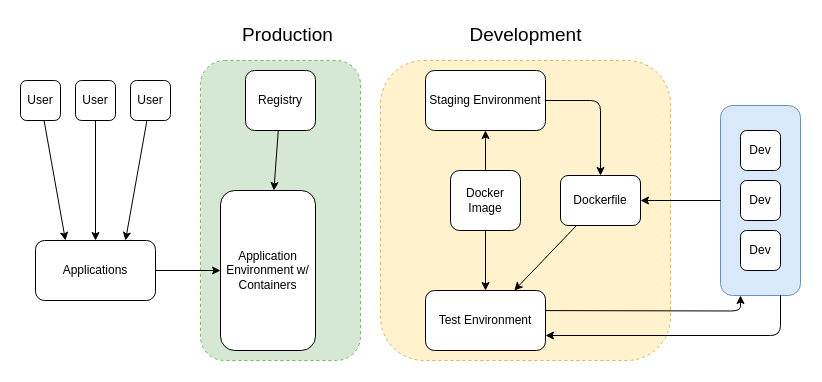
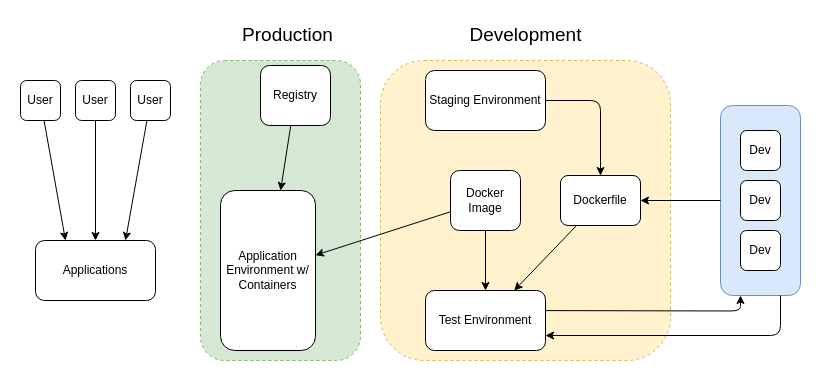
  <mxCell id="0" />
  <mxCell id="1" parent="0" />
  <mxCell id="2" value="" style="whiteSpace=wrap;html=1;rounded=1;fontSize=19;dashed=1;fillColor=#d5e8d4;strokeColor=#82b366;" vertex="1" parent="1"><mxGeometry x="200" y="60" width="160" height="300" as="geometry" /></mxCell>
  <mxCell id="3" value="" style="whiteSpace=wrap;html=1;rounded=1;fontSize=19;dashed=1;fillColor=#fff2cc;strokeColor=#d6b656;" vertex="1" parent="1"><mxGeometry x="380" y="60" width="290" height="300" as="geometry" /></mxCell>
- <mxCell id="4" style="edgeStyle=none;html=1;entryX=0;entryY=0.5;entryDx=0;entryDy=0;" edge="1" parent="1" source="5" target="6"><mxGeometry relative="1" as="geometry" /></mxCell>
  <mxCell id="5" value="Applications" style="rounded=1;whiteSpace=wrap;html=1;" vertex="1" parent="1"><mxGeometry x="35" y="240" width="120" height="60" as="geometry" /></mxCell>
  <mxCell id="6" value="Application Environment w/ Containers" style="rounded=1;whiteSpace=wrap;html=1;" vertex="1" parent="1"><mxGeometry x="220" y="190" width="95" height="160" as="geometry" /></mxCell>
  <mxCell id="7" style="edgeStyle=orthogonalEdgeStyle;html=1;entryX=0.25;entryY=1;entryDx=0;entryDy=0;fontSize=19;" edge="1" parent="1" target="26"><mxGeometry relative="1" as="geometry"><mxPoint x="500" y="310" as="sourcePoint" /></mxGeometry></mxCell>
  <mxCell id="8" value="Test Environment" style="rounded=1;whiteSpace=wrap;html=1;" vertex="1" parent="1"><mxGeometry x="425" y="290" width="120" height="60" as="geometry" /></mxCell>
  <mxCell id="9" style="edgeStyle=orthogonalEdgeStyle;html=1;fontSize=19;" edge="1" parent="1" source="10" target="12"><mxGeometry relative="1" as="geometry" /></mxCell>
  <mxCell id="10" value="Staging Environment&lt;br&gt;" style="rounded=1;whiteSpace=wrap;html=1;" vertex="1" parent="1"><mxGeometry x="425" y="70" width="120" height="60" as="geometry" /></mxCell>
  <mxCell id="11" style="edgeStyle=none;html=1;fontSize=19;" edge="1" parent="1" source="12" target="8"><mxGeometry relative="1" as="geometry" /></mxCell>
  <mxCell id="12" value="Dockerfile" style="rounded=1;whiteSpace=wrap;html=1;" vertex="1" parent="1"><mxGeometry x="560" y="175" width="80" height="50" as="geometry" /></mxCell>
- <mxCell id="13" style="edgeStyle=none;html=1;fontSize=19;" edge="1" parent="1" source="15" target="10"><mxGeometry relative="1" as="geometry" /></mxCell>
+ <mxCell id="13" style="edgeStyle=none;html=1;fontSize=19;" edge="1" parent="1" source="15" target="6"><mxGeometry relative="1" as="geometry" /></mxCell>
  <mxCell id="14" style="edgeStyle=none;html=1;fontSize=19;" edge="1" parent="1" source="15" target="8"><mxGeometry relative="1" as="geometry" /></mxCell>
  <mxCell id="15" value="Docker Image" style="rounded=1;whiteSpace=wrap;html=1;" vertex="1" parent="1"><mxGeometry x="450" y="170" width="70" height="60" as="geometry" /></mxCell>
  <mxCell id="16" value="Production" style="text;html=1;strokeColor=none;fillColor=none;align=center;verticalAlign=middle;whiteSpace=wrap;rounded=0;fontSize=19;" vertex="1" parent="1"><mxGeometry x="150" y="20" width="275" height="30" as="geometry" /></mxCell>
  <mxCell id="17" style="edgeStyle=none;html=1;entryX=0.5;entryY=0;entryDx=0;entryDy=0;fontSize=19;" edge="1" parent="1" source="18" target="5"><mxGeometry relative="1" as="geometry" /></mxCell>
  <mxCell id="18" value="User" style="rounded=1;whiteSpace=wrap;html=1;" vertex="1" parent="1"><mxGeometry x="75" y="80" width="40" height="40" as="geometry" /></mxCell>
  <mxCell id="19" style="edgeStyle=none;html=1;entryX=0.25;entryY=0;entryDx=0;entryDy=0;fontSize=19;" edge="1" parent="1" source="20" target="5"><mxGeometry relative="1" as="geometry" /></mxCell>
  <mxCell id="20" value="User" style="rounded=1;whiteSpace=wrap;html=1;" vertex="1" parent="1"><mxGeometry x="20" y="80" width="40" height="40" as="geometry" /></mxCell>
  <mxCell id="21" style="edgeStyle=none;html=1;entryX=0.75;entryY=0;entryDx=0;entryDy=0;fontSize=19;" edge="1" parent="1" source="22" target="5"><mxGeometry relative="1" as="geometry" /></mxCell>
  <mxCell id="22" value="User" style="rounded=1;whiteSpace=wrap;html=1;" vertex="1" parent="1"><mxGeometry x="130" y="80" width="40" height="40" as="geometry" /></mxCell>
  <mxCell id="23" style="edgeStyle=none;html=1;fontSize=19;" edge="1" parent="1" source="24" target="6"><mxGeometry relative="1" as="geometry" /></mxCell>
- <mxCell id="24" value="Registry" style="rounded=1;whiteSpace=wrap;html=1;" vertex="1" parent="1"><mxGeometry x="245" y="70" width="70" height="60" as="geometry" /></mxCell>
+ <mxCell id="24" value="Registry" style="rounded=1;whiteSpace=wrap;html=1;" vertex="1" parent="1"><mxGeometry x="260" y="65" width="70" height="60" as="geometry" /></mxCell>
  <mxCell id="25" value="" style="group" vertex="1" connectable="0" parent="1"><mxGeometry x="720" y="105" width="80" height="190" as="geometry" /></mxCell>
  <mxCell id="26" value="" style="whiteSpace=wrap;html=1;fontSize=19;rounded=1;fillColor=#dae8fc;strokeColor=#6c8ebf;" vertex="1" parent="25"><mxGeometry width="80" height="190" as="geometry" /></mxCell>
  <mxCell id="27" value="Dev" style="rounded=1;whiteSpace=wrap;html=1;" vertex="1" parent="25"><mxGeometry x="20" y="25" width="40" height="40" as="geometry" /></mxCell>
  <mxCell id="28" value="&lt;meta charset=&quot;utf-8&quot;&gt;&lt;span style=&quot;color: rgb(0, 0, 0); font-family: Helvetica; font-size: 12px; font-style: normal; font-variant-ligatures: normal; font-variant-caps: normal; font-weight: 400; letter-spacing: normal; orphans: 2; text-align: center; text-indent: 0px; text-transform: none; widows: 2; word-spacing: 0px; -webkit-text-stroke-width: 0px; background-color: rgb(251, 251, 251); text-decoration-thickness: initial; text-decoration-style: initial; text-decoration-color: initial; float: none; display: inline !important;&quot;&gt;Dev&lt;/span&gt;" style="rounded=1;whiteSpace=wrap;html=1;" vertex="1" parent="25"><mxGeometry x="20" y="75" width="40" height="40" as="geometry" /></mxCell>
  <mxCell id="29" value="&lt;meta charset=&quot;utf-8&quot;&gt;&lt;span style=&quot;color: rgb(0, 0, 0); font-family: Helvetica; font-size: 12px; font-style: normal; font-variant-ligatures: normal; font-variant-caps: normal; font-weight: 400; letter-spacing: normal; orphans: 2; text-align: center; text-indent: 0px; text-transform: none; widows: 2; word-spacing: 0px; -webkit-text-stroke-width: 0px; background-color: rgb(251, 251, 251); text-decoration-thickness: initial; text-decoration-style: initial; text-decoration-color: initial; float: none; display: inline !important;&quot;&gt;Dev&lt;/span&gt;" style="rounded=1;whiteSpace=wrap;html=1;" vertex="1" parent="25"><mxGeometry x="20" y="125" width="40" height="40" as="geometry" /></mxCell>
  <mxCell id="30" style="edgeStyle=none;html=1;entryX=1;entryY=0.5;entryDx=0;entryDy=0;fontSize=19;" edge="1" parent="1" source="26" target="12"><mxGeometry relative="1" as="geometry" /></mxCell>
  <mxCell id="31" style="edgeStyle=orthogonalEdgeStyle;html=1;exitX=0.75;exitY=1;exitDx=0;exitDy=0;entryX=1;entryY=0.75;entryDx=0;entryDy=0;fontSize=19;" edge="1" parent="1" source="26" target="8"><mxGeometry relative="1" as="geometry" /></mxCell>
  <mxCell id="32" value="Development" style="text;html=1;strokeColor=none;fillColor=none;align=center;verticalAlign=middle;whiteSpace=wrap;rounded=0;fontSize=19;" vertex="1" parent="1"><mxGeometry x="387.5" y="20" width="275" height="30" as="geometry" /></mxCell>
